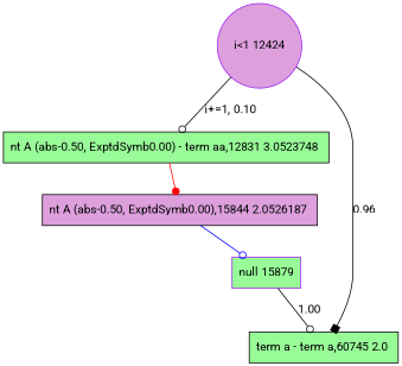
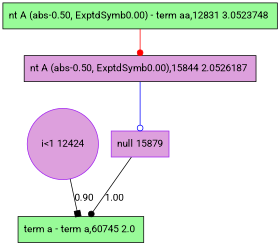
  strict digraph {
    fontname=Roboto
    node [color=black fillcolor=palegreen fontname=Roboto shape=box style=filled]
    edge [arrowhead=dot color=black fontname=Roboto]
-   "null 15879" [color=purple]
+   "null 15879" [color=purple fillcolor=plum]
    "nt A (abs-0.50, ExptdSymb0.00),15844 2.0526187 " [fillcolor=plum]
    "i<1 12424" [color=purple fillcolor=plum shape=circle]
    "nt A (abs-0.50, ExptdSymb0.00) - term aa,12831 3.0523748 "
    "term a - term a,60745 2.0 "
-   "null 15879" -> "term a - term a,60745 2.0 " [arrowhead=odot label=1.00]
+   "null 15879" -> "term a - term a,60745 2.0 " [label=1.00]
    "nt A (abs-0.50, ExptdSymb0.00),15844 2.0526187 " -> "null 15879" [arrowhead=odot color=blue]
-   "i<1 12424" -> "nt A (abs-0.50, ExptdSymb0.00) - term aa,12831 3.0523748 " [arrowhead=odot label="i+=1, 0.10"]
-   "i<1 12424" -> "term a - term a,60745 2.0 " [arrowhead=box label=0.96]
+   "i<1 12424" -> "term a - term a,60745 2.0 " [arrowhead=box label=0.90]
    "nt A (abs-0.50, ExptdSymb0.00) - term aa,12831 3.0523748 " -> "nt A (abs-0.50, ExptdSymb0.00),15844 2.0526187 " [color=red]
  }
